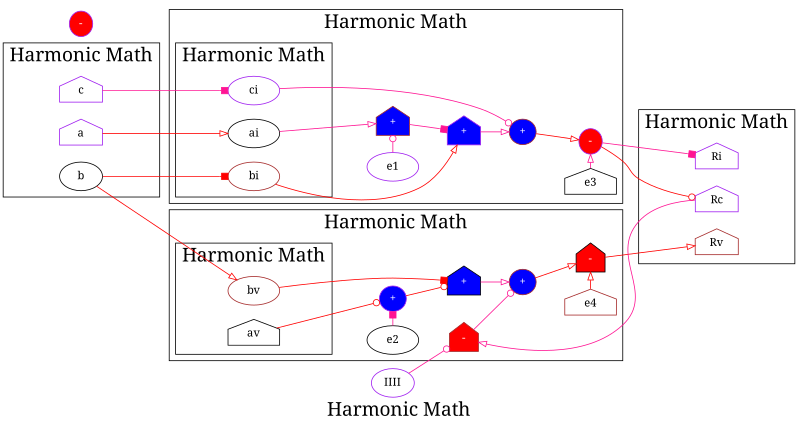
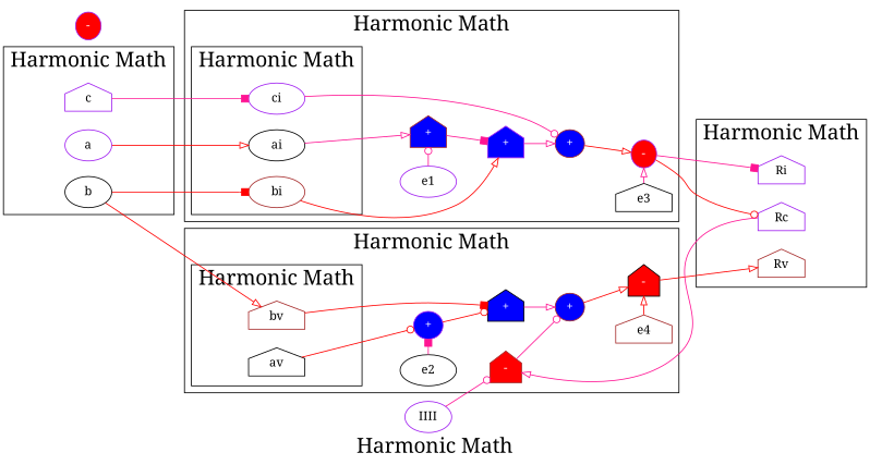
  digraph {
    fontname="Noto Serif"
    fontsize=24
    label="Harmonic Math"
    rankdir=LR
    splines=true
    node [color=purple fontname="Noto Serif" shape=ellipse]
    edge [arrowhead=onormal color=deeppink fontname="Noto Serif"]
    n1 [color=brown fillcolor=blue fontcolor=white height=.3 label="+" shape=house style=filled width=.3]
    n2 [fillcolor=blue fontcolor=white height=.3 label="+" style=filled width=.3]
    n3 [fillcolor=blue fontcolor=white height=.3 label="+" shape=house style=filled width=.3]
    n4 [color=black fillcolor=blue fontcolor=white height=.3 label="+" shape=house style=filled width=.3]
    n5 [color=brown fillcolor=blue fontcolor=white height=.3 label="+" style=filled width=.3]
    n6 [color=brown fillcolor=blue fontcolor=white height=.3 label="+" style=filled width=.3]
    n7 [fillcolor=red fontcolor=white height=.3 label="-" style=filled width=.3]
    n8 [color=brown fillcolor=red fontcolor=white height=.3 label="-" shape=house style=filled width=.3]
    n9 [color=black fillcolor=red fontcolor=white height=.3 label="-" shape=house style=filled width=.3]
    n10 [fillcolor=red fontcolor=white height=.3 label="-" style=filled width=.3]
    e1 [fixedsize=true labeli=e width=0.9]
    e2 [color=black fixedsize=true labeli=e width=0.9]
    e3 [color=black fixedsize=true labeli=e shape=house width=0.9]
    e4 [color=brown fixedsize=true labeli=e shape=house width=0.9]
-   a [shape=house]
+   a
    b [color=black]
    c [shape=house]
    ai [color=black fixedsize=true width=0.9]
    bi [color=brown fixedsize=true width=0.9]
    ci [fixedsize=true width=0.9]
    av [color=black fixedsize=true shape=house width=0.9]
-   bv [color=brown fixedsize=true width=0.9]
+   bv [color=brown fixedsize=true shape=house width=0.9]
    Ri [shape=house]
    Rv [color=brown shape=house]
    Rc [shape=house]
    IIII
    subgraph sub_1 {
      n1
      n2
      n3
      n4
      n5
      n6
    }
    subgraph sub_2 {
      n7
      n8
      n9
      n10
    }
    subgraph sub_3 {
      e1
      e2
      e3
      e4
    }
    subgraph cluster_4 {
      rank=same
      a
      b
      c
    }
    subgraph cluster_5 {
      n3
      n5
      subgraph sub_6 {
        rank=same
        n1
        e1
      }
      subgraph sub_7 {
        rank=same
        n7
        e3
      }
      subgraph cluster_8 {
        rank=same
        ai
        bi
        ci
      }
    }
    subgraph cluster_9 {
      n4
      n6
      n8
      subgraph sub_10 {
        rank=same
        n2
        e2
      }
      subgraph sub_11 {
        rank=same
        n9
        e4
      }
      subgraph cluster_12 {
        rank=same
        av
        bv
      }
    }
    subgraph cluster_13 {
      rank=same
      Ri
      Rv
      Rc
    }
    n1 -> n3 [arrowhead=box]
    n2 -> n4 [arrowhead=odot color=red]
    n3 -> n5
    n4 -> n6
    n5 -> n7 [color=red]
    n6 -> n9 [color=red]
    n7 -> Ri [arrowhead=box]
    n7 -> Rc [arrowhead=odot color=red]
    n8 -> n6 [arrowhead=odot]
    n9 -> Rv [color=red]
    e1 -> n1 [arrowhead=odot]
    e2 -> n2 [arrowhead=box]
    e3 -> n7
    e4 -> n9 [color=red]
    a -> ai [color=red]
    b -> bi [arrowhead=box color=red]
    b -> bv [color=red]
    c -> ci [arrowhead=box]
    ai -> n1
    bi -> n3 [color=red]
    ci -> n5 [arrowhead=odot]
    av -> n2 [arrowhead=odot color=red]
    bv -> n4 [arrowhead=box color=red]
    Rc -> n8
    IIII -> n8 [arrowhead=odot]
  }
